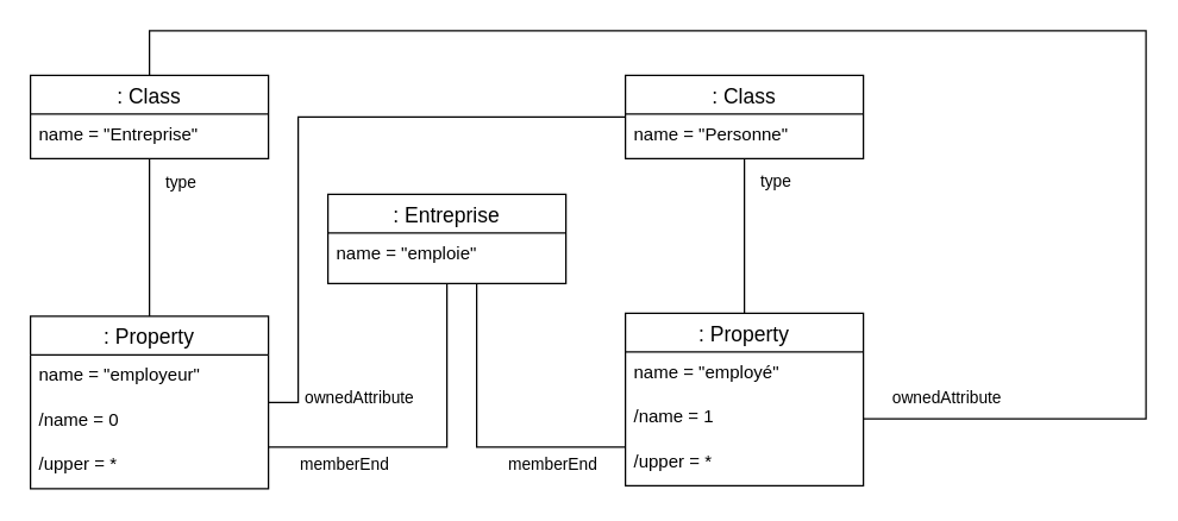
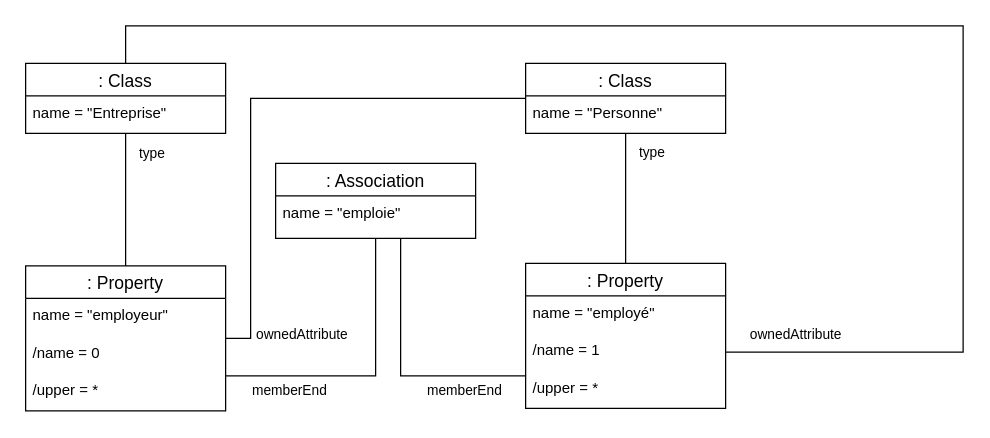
  <mxCell id="0" />
  <mxCell id="1" parent="0" />
  <mxCell id="2" style="edgeStyle=orthogonalEdgeStyle;rounded=0;orthogonalLoop=1;jettySize=auto;html=1;endArrow=none;endFill=0;" parent="1" source="6" target="8" edge="1"><mxGeometry relative="1" as="geometry"><Array as="points"><mxPoint x="300" y="300" /></Array></mxGeometry></mxCell>
  <mxCell id="3" value="memberEnd" style="edgeLabel;html=1;align=center;verticalAlign=middle;resizable=0;points=[];" parent="2" vertex="1" connectable="0"><mxGeometry x="0.775" y="4" relative="1" as="geometry"><mxPoint x="24" y="7" as="offset" /></mxGeometry></mxCell>
  <mxCell id="4" style="edgeStyle=orthogonalEdgeStyle;rounded=0;orthogonalLoop=1;jettySize=auto;html=1;endArrow=none;endFill=0;" parent="1" source="6" target="24" edge="1"><mxGeometry relative="1" as="geometry"><Array as="points"><mxPoint x="320" y="300" /></Array></mxGeometry></mxCell>
  <mxCell id="5" value="memberEnd" style="edgeLabel;html=1;align=center;verticalAlign=middle;resizable=0;points=[];" parent="4" vertex="1" connectable="0"><mxGeometry x="0.675" relative="1" as="geometry"><mxPoint x="-16" y="11" as="offset" /></mxGeometry></mxCell>
- <mxCell id="6" value=": Entreprise" style="swimlane;fontStyle=0;childLayout=stackLayout;horizontal=1;startSize=26;horizontalStack=0;resizeParent=1;resizeParentMax=0;resizeLast=0;collapsible=1;marginBottom=0;align=center;fontSize=14;" parent="1" vertex="1"><mxGeometry x="220" y="130" width="160" height="60" as="geometry" /></mxCell>
+ <mxCell id="6" value=": Association" style="swimlane;fontStyle=0;childLayout=stackLayout;horizontal=1;startSize=26;horizontalStack=0;resizeParent=1;resizeParentMax=0;resizeLast=0;collapsible=1;marginBottom=0;align=center;fontSize=14;" parent="1" vertex="1"><mxGeometry x="220" y="130" width="160" height="60" as="geometry" /></mxCell>
  <mxCell id="7" value="name = &quot;emploie&quot;" style="text;strokeColor=none;fillColor=none;spacingLeft=4;spacingRight=4;overflow=hidden;rotatable=0;points=[[0,0.5],[1,0.5]];portConstraint=eastwest;fontSize=12;" parent="6" vertex="1"><mxGeometry y="26" width="160" height="34" as="geometry" /></mxCell>
  <mxCell id="8" value=": Property" style="swimlane;fontStyle=0;childLayout=stackLayout;horizontal=1;startSize=26;horizontalStack=0;resizeParent=1;resizeParentMax=0;resizeLast=0;collapsible=1;marginBottom=0;align=center;fontSize=14;" parent="1" vertex="1"><mxGeometry x="20" y="212" width="160" height="116" as="geometry" /></mxCell>
  <mxCell id="9" value="name = &quot;employeur&quot;" style="text;strokeColor=none;fillColor=none;spacingLeft=4;spacingRight=4;overflow=hidden;rotatable=0;points=[[0,0.5],[1,0.5]];portConstraint=eastwest;fontSize=12;" parent="8" vertex="1"><mxGeometry y="26" width="160" height="30" as="geometry" /></mxCell>
  <mxCell id="10" value="/name = 0" style="text;strokeColor=none;fillColor=none;spacingLeft=4;spacingRight=4;overflow=hidden;rotatable=0;points=[[0,0.5],[1,0.5]];portConstraint=eastwest;fontSize=12;" parent="8" vertex="1"><mxGeometry y="56" width="160" height="30" as="geometry" /></mxCell>
  <mxCell id="11" value="/upper = *" style="text;strokeColor=none;fillColor=none;spacingLeft=4;spacingRight=4;overflow=hidden;rotatable=0;points=[[0,0.5],[1,0.5]];portConstraint=eastwest;fontSize=12;" parent="8" vertex="1"><mxGeometry y="86" width="160" height="30" as="geometry" /></mxCell>
  <mxCell id="12" style="edgeStyle=orthogonalEdgeStyle;rounded=0;orthogonalLoop=1;jettySize=auto;html=1;endArrow=none;endFill=0;" parent="1" source="16" target="24" edge="1"><mxGeometry relative="1" as="geometry"><Array as="points"><mxPoint x="100" y="20" /><mxPoint x="770" y="20" /><mxPoint x="770" y="281" /></Array></mxGeometry></mxCell>
  <mxCell id="13" value="ownedAttribute" style="edgeLabel;html=1;align=center;verticalAlign=middle;resizable=0;points=[];" parent="12" vertex="1" connectable="0"><mxGeometry x="0.922" y="2" relative="1" as="geometry"><mxPoint x="10" y="-17" as="offset" /></mxGeometry></mxCell>
  <mxCell id="14" style="edgeStyle=orthogonalEdgeStyle;rounded=0;orthogonalLoop=1;jettySize=auto;html=1;endArrow=none;endFill=0;" parent="1" source="16" target="8" edge="1"><mxGeometry relative="1" as="geometry"><Array as="points"><mxPoint x="140" y="240" /><mxPoint x="140" y="240" /></Array></mxGeometry></mxCell>
  <mxCell id="15" value="type" style="edgeLabel;html=1;align=center;verticalAlign=middle;resizable=0;points=[];" parent="14" vertex="1" connectable="0"><mxGeometry x="-0.72" y="-2" relative="1" as="geometry"><mxPoint x="22" as="offset" /></mxGeometry></mxCell>
  <mxCell id="16" value=": Class" style="swimlane;fontStyle=0;childLayout=stackLayout;horizontal=1;startSize=26;horizontalStack=0;resizeParent=1;resizeParentMax=0;resizeLast=0;collapsible=1;marginBottom=0;align=center;fontSize=14;" parent="1" vertex="1"><mxGeometry x="20" y="50" width="160" height="56" as="geometry" /></mxCell>
  <mxCell id="17" value="name = &quot;Entreprise&quot;" style="text;strokeColor=none;fillColor=none;spacingLeft=4;spacingRight=4;overflow=hidden;rotatable=0;points=[[0,0.5],[1,0.5]];portConstraint=eastwest;fontSize=12;" parent="16" vertex="1"><mxGeometry y="26" width="160" height="30" as="geometry" /></mxCell>
  <mxCell id="18" style="edgeStyle=orthogonalEdgeStyle;rounded=0;orthogonalLoop=1;jettySize=auto;html=1;endArrow=none;endFill=0;" parent="1" source="22" target="24" edge="1"><mxGeometry relative="1" as="geometry" /></mxCell>
  <mxCell id="19" value="type" style="edgeLabel;html=1;align=center;verticalAlign=middle;resizable=0;points=[];" parent="18" vertex="1" connectable="0"><mxGeometry x="-0.731" y="-2" relative="1" as="geometry"><mxPoint x="22" as="offset" /></mxGeometry></mxCell>
  <mxCell id="20" style="edgeStyle=orthogonalEdgeStyle;rounded=0;orthogonalLoop=1;jettySize=auto;html=1;endArrow=none;endFill=0;" parent="1" source="22" target="8" edge="1"><mxGeometry relative="1" as="geometry"><Array as="points"><mxPoint x="200" y="78" /><mxPoint x="200" y="270" /></Array></mxGeometry></mxCell>
  <mxCell id="21" value="ownedAttribute" style="edgeLabel;html=1;align=center;verticalAlign=middle;resizable=0;points=[];" parent="20" vertex="1" connectable="0"><mxGeometry x="0.807" y="-1" relative="1" as="geometry"><mxPoint x="41" y="18" as="offset" /></mxGeometry></mxCell>
  <mxCell id="22" value=": Class" style="swimlane;fontStyle=0;childLayout=stackLayout;horizontal=1;startSize=26;horizontalStack=0;resizeParent=1;resizeParentMax=0;resizeLast=0;collapsible=1;marginBottom=0;align=center;fontSize=14;" parent="1" vertex="1"><mxGeometry x="420" y="50" width="160" height="56" as="geometry" /></mxCell>
  <mxCell id="23" value="name = &quot;Personne&quot;" style="text;strokeColor=none;fillColor=none;spacingLeft=4;spacingRight=4;overflow=hidden;rotatable=0;points=[[0,0.5],[1,0.5]];portConstraint=eastwest;fontSize=12;" parent="22" vertex="1"><mxGeometry y="26" width="160" height="30" as="geometry" /></mxCell>
  <mxCell id="24" value=": Property" style="swimlane;fontStyle=0;childLayout=stackLayout;horizontal=1;startSize=26;horizontalStack=0;resizeParent=1;resizeParentMax=0;resizeLast=0;collapsible=1;marginBottom=0;align=center;fontSize=14;" parent="1" vertex="1"><mxGeometry x="420" y="210" width="160" height="116" as="geometry" /></mxCell>
  <mxCell id="25" value="name = &quot;employé&quot;" style="text;strokeColor=none;fillColor=none;spacingLeft=4;spacingRight=4;overflow=hidden;rotatable=0;points=[[0,0.5],[1,0.5]];portConstraint=eastwest;fontSize=12;" parent="24" vertex="1"><mxGeometry y="26" width="160" height="30" as="geometry" /></mxCell>
  <mxCell id="26" value="/name = 1" style="text;strokeColor=none;fillColor=none;spacingLeft=4;spacingRight=4;overflow=hidden;rotatable=0;points=[[0,0.5],[1,0.5]];portConstraint=eastwest;fontSize=12;" parent="24" vertex="1"><mxGeometry y="56" width="160" height="30" as="geometry" /></mxCell>
  <mxCell id="27" value="/upper = *" style="text;strokeColor=none;fillColor=none;spacingLeft=4;spacingRight=4;overflow=hidden;rotatable=0;points=[[0,0.5],[1,0.5]];portConstraint=eastwest;fontSize=12;" parent="24" vertex="1"><mxGeometry y="86" width="160" height="30" as="geometry" /></mxCell>
